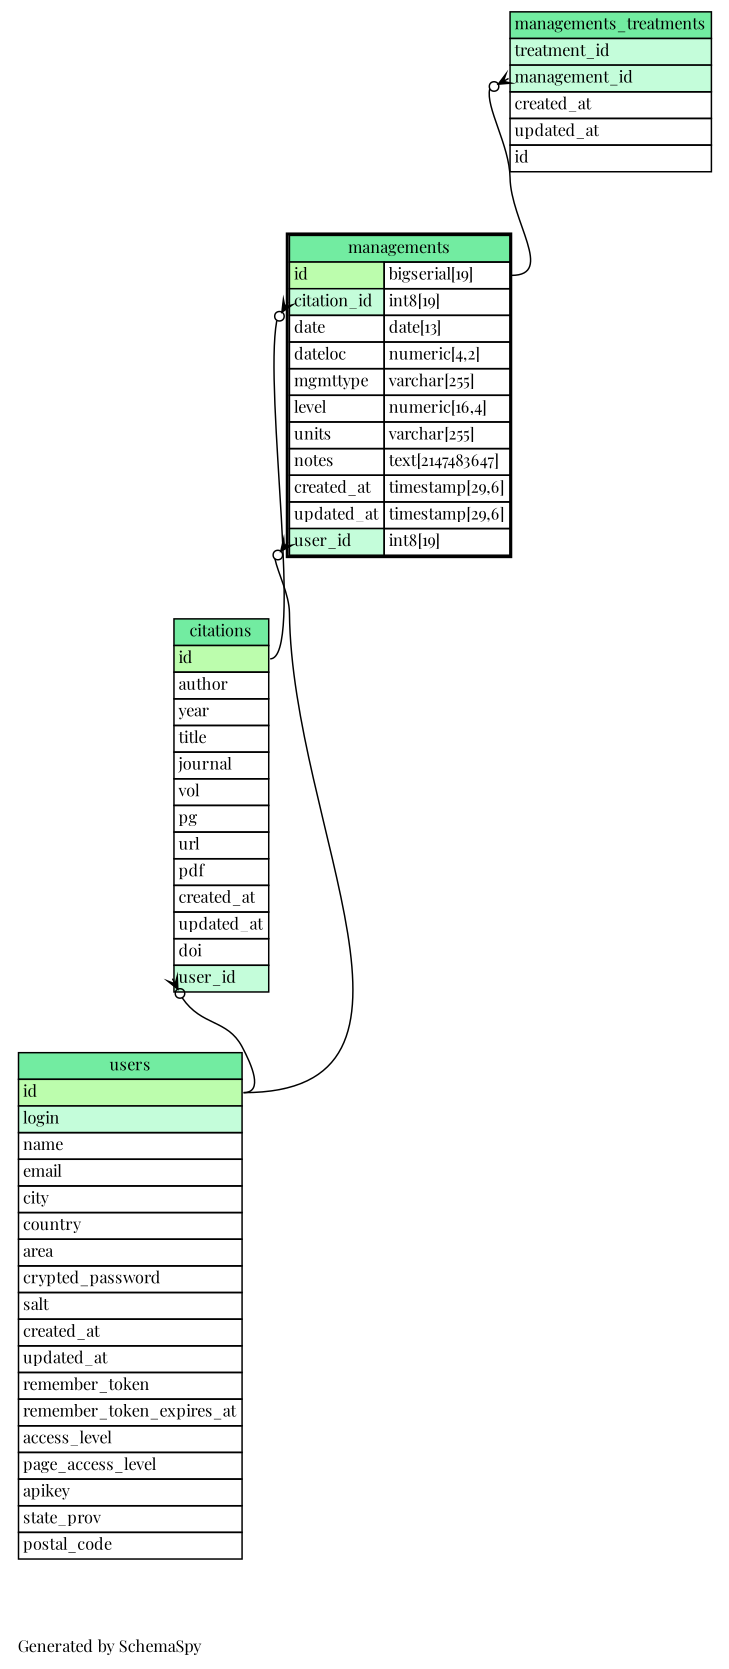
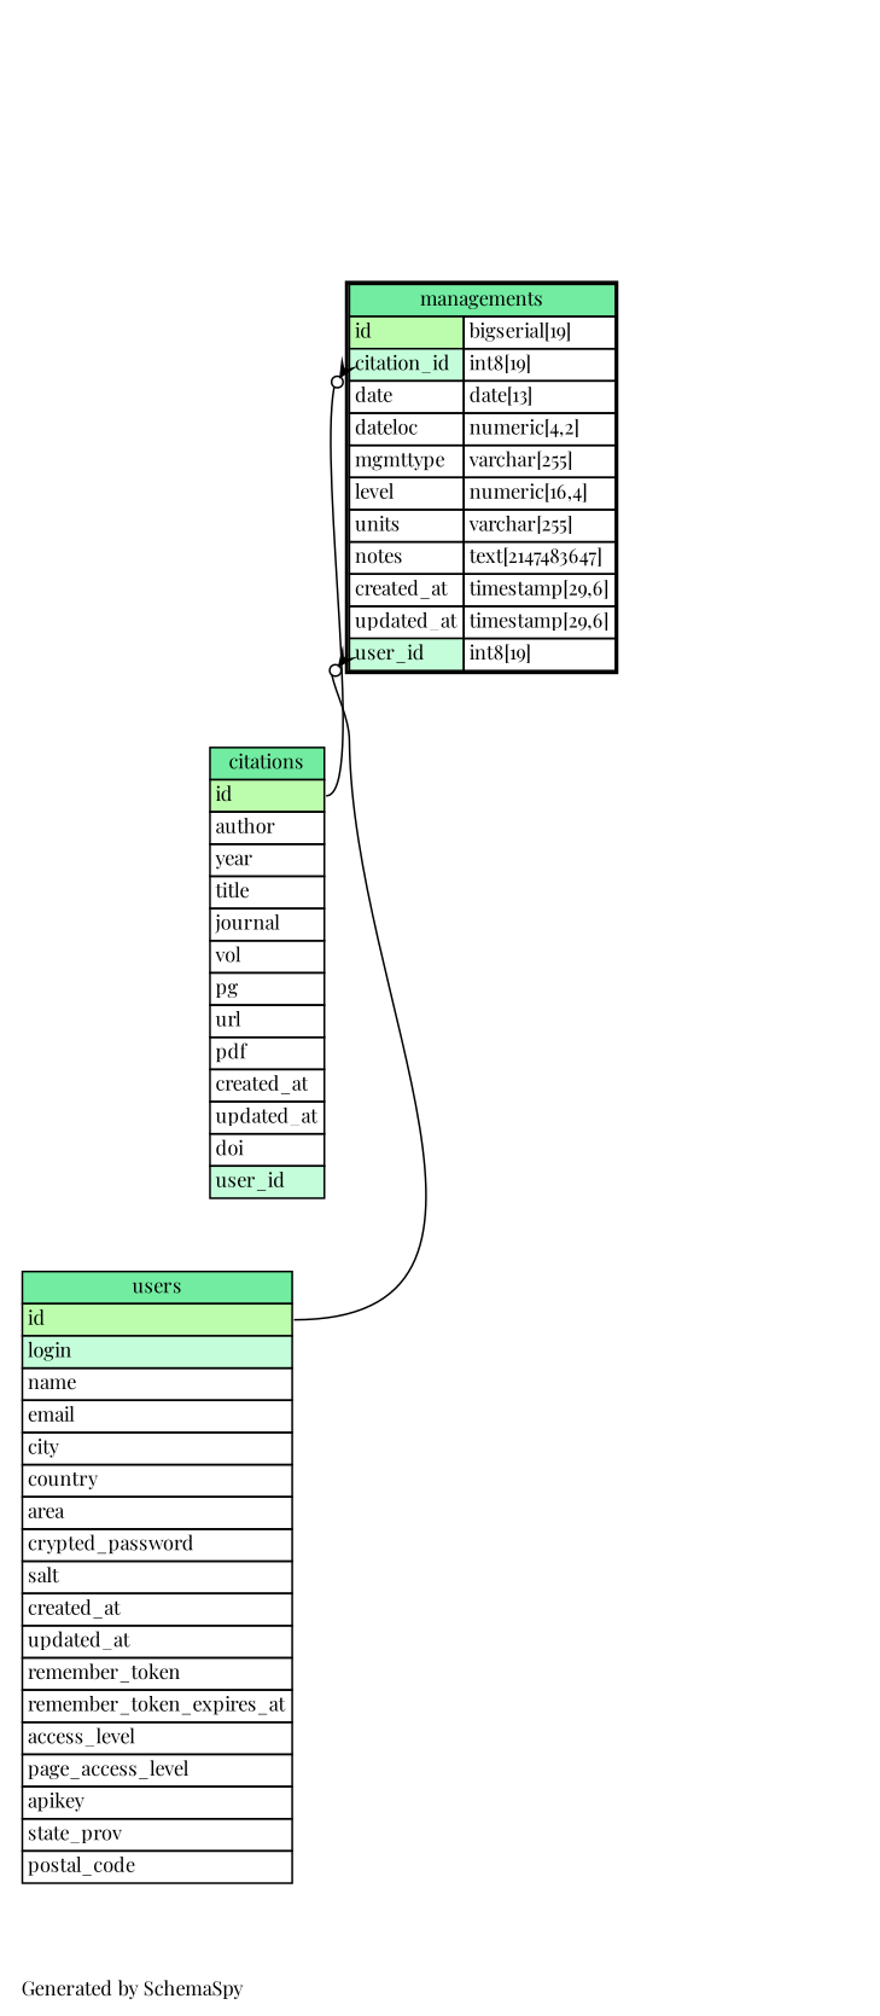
  digraph {
    bgcolor="#ffffff"
    fontname="Playfair Display"
    fontsize=11
    label="\nGenerated by SchemaSpy"
    labeljust=l
    nodesep=0.18
    rankdir=TB
    ranksep=0.46
    node [fontname="Playfair Display" fontsize=11 shape=plaintext]
    edge [arrowhead=none arrowsize=0.8 arrowtail=crowodot dir=back headport="id:e" tailport="user_id:w" fontname="Playfair Display"]
    n1 [label=<     <TABLE BORDER="0" CELLBORDER="1" CELLSPACING="0" BGCOLOR="#FFFFFF">       <TR><TD COLSPAN="4" BGCOLOR="#72ECA1" ALIGN="CENTER">citations</TD></TR>       <TR><TD PORT="id" COLSPAN="4" BGCOLOR="#bcfdad !important" ALIGN="LEFT">id</TD></TR>       <TR><TD PORT="author" COLSPAN="4" ALIGN="LEFT">author</TD></TR>       <TR><TD PORT="year" COLSPAN="4" ALIGN="LEFT">year</TD></TR>       <TR><TD PORT="title" COLSPAN="4" ALIGN="LEFT">title</TD></TR>       <TR><TD PORT="journal" COLSPAN="4" ALIGN="LEFT">journal</TD></TR>       <TR><TD PORT="vol" COLSPAN="4" ALIGN="LEFT">vol</TD></TR>       <TR><TD PORT="pg" COLSPAN="4" ALIGN="LEFT">pg</TD></TR>       <TR><TD PORT="url" COLSPAN="4" ALIGN="LEFT">url</TD></TR>       <TR><TD PORT="pdf" COLSPAN="4" ALIGN="LEFT">pdf</TD></TR>       <TR><TD PORT="created_at" COLSPAN="4" ALIGN="LEFT">created_at</TD></TR>       <TR><TD PORT="updated_at" COLSPAN="4" ALIGN="LEFT">updated_at</TD></TR>       <TR><TD PORT="doi" COLSPAN="4" ALIGN="LEFT">doi</TD></TR>       <TR><TD PORT="user_id" COLSPAN="4" BGCOLOR="#c4fdda !important" ALIGN="LEFT">user_id</TD></TR>     </TABLE>>]
    n2 [label=<     <TABLE BORDER="0" CELLBORDER="1" CELLSPACING="0" BGCOLOR="#FFFFFF">       <TR><TD COLSPAN="4" BGCOLOR="#72ECA1" ALIGN="CENTER">users</TD></TR>       <TR><TD PORT="id" COLSPAN="4" BGCOLOR="#bcfdad !important" ALIGN="LEFT">id</TD></TR>       <TR><TD PORT="login" COLSPAN="4" BGCOLOR="#c4fdda !important" ALIGN="LEFT">login</TD></TR>       <TR><TD PORT="name" COLSPAN="4" ALIGN="LEFT">name</TD></TR>       <TR><TD PORT="email" COLSPAN="4" ALIGN="LEFT">email</TD></TR>       <TR><TD PORT="city" COLSPAN="4" ALIGN="LEFT">city</TD></TR>       <TR><TD PORT="country" COLSPAN="4" ALIGN="LEFT">country</TD></TR>       <TR><TD PORT="area" COLSPAN="4" ALIGN="LEFT">area</TD></TR>       <TR><TD PORT="crypted_password" COLSPAN="4" ALIGN="LEFT">crypted_password</TD></TR>       <TR><TD PORT="salt" COLSPAN="4" ALIGN="LEFT">salt</TD></TR>       <TR><TD PORT="created_at" COLSPAN="4" ALIGN="LEFT">created_at</TD></TR>       <TR><TD PORT="updated_at" COLSPAN="4" ALIGN="LEFT">updated_at</TD></TR>       <TR><TD PORT="remember_token" COLSPAN="4" ALIGN="LEFT">remember_token</TD></TR>       <TR><TD PORT="remember_token_expires_at" COLSPAN="4" ALIGN="LEFT">remember_token_expires_at</TD></TR>       <TR><TD PORT="access_level" COLSPAN="4" ALIGN="LEFT">access_level</TD></TR>       <TR><TD PORT="page_access_level" COLSPAN="4" ALIGN="LEFT">page_access_level</TD></TR>       <TR><TD PORT="apikey" COLSPAN="4" ALIGN="LEFT">apikey</TD></TR>       <TR><TD PORT="state_prov" COLSPAN="4" ALIGN="LEFT">state_prov</TD></TR>       <TR><TD PORT="postal_code" COLSPAN="4" ALIGN="LEFT">postal_code</TD></TR>     </TABLE>>]
    n3 [label=<     <TABLE BORDER="2" CELLBORDER="1" CELLSPACING="0" BGCOLOR="#FFFFFF">       <TR><TD COLSPAN="4" BGCOLOR="#72ECA1" ALIGN="CENTER">managements</TD></TR>       <TR><TD PORT="id" COLSPAN="3" BGCOLOR="#bcfdad !important" ALIGN="LEFT">id</TD><TD PORT="id.type" ALIGN="LEFT">bigserial[19]</TD></TR>       <TR><TD PORT="citation_id" COLSPAN="3" BGCOLOR="#c4fdda !important" ALIGN="LEFT">citation_id</TD><TD PORT="citation_id.type" ALIGN="LEFT">int8[19]</TD></TR>       <TR><TD PORT="date" COLSPAN="3" ALIGN="LEFT">date</TD><TD PORT="date.type" ALIGN="LEFT">date[13]</TD></TR>       <TR><TD PORT="dateloc" COLSPAN="3" ALIGN="LEFT">dateloc</TD><TD PORT="dateloc.type" ALIGN="LEFT">numeric[4,2]</TD></TR>       <TR><TD PORT="mgmttype" COLSPAN="3" ALIGN="LEFT">mgmttype</TD><TD PORT="mgmttype.type" ALIGN="LEFT">varchar[255]</TD></TR>       <TR><TD PORT="level" COLSPAN="3" ALIGN="LEFT">level</TD><TD PORT="level.type" ALIGN="LEFT">numeric[16,4]</TD></TR>       <TR><TD PORT="units" COLSPAN="3" ALIGN="LEFT">units</TD><TD PORT="units.type" ALIGN="LEFT">varchar[255]</TD></TR>       <TR><TD PORT="notes" COLSPAN="3" ALIGN="LEFT">notes</TD><TD PORT="notes.type" ALIGN="LEFT">text[2147483647]</TD></TR>       <TR><TD PORT="created_at" COLSPAN="3" ALIGN="LEFT">created_at</TD><TD PORT="created_at.type" ALIGN="LEFT">timestamp[29,6]</TD></TR>       <TR><TD PORT="updated_at" COLSPAN="3" ALIGN="LEFT">updated_at</TD><TD PORT="updated_at.type" ALIGN="LEFT">timestamp[29,6]</TD></TR>       <TR><TD PORT="user_id" COLSPAN="3" BGCOLOR="#c4fdda !important" ALIGN="LEFT">user_id</TD><TD PORT="user_id.type" ALIGN="LEFT">int8[19]</TD></TR>     </TABLE>>]
-   n4 [label=<     <TABLE BORDER="0" CELLBORDER="1" CELLSPACING="0" BGCOLOR="#FFFFFF">       <TR><TD COLSPAN="4" BGCOLOR="#72ECA1" ALIGN="CENTER">managements_treatments</TD></TR>       <TR><TD PORT="treatment_id" COLSPAN="4" BGCOLOR="#c4fdda !important" ALIGN="LEFT">treatment_id</TD></TR>       <TR><TD PORT="management_id" COLSPAN="4" BGCOLOR="#c4fdda !important" ALIGN="LEFT">management_id</TD></TR>       <TR><TD PORT="created_at" COLSPAN="4" ALIGN="LEFT">created_at</TD></TR>       <TR><TD PORT="updated_at" COLSPAN="4" ALIGN="LEFT">updated_at</TD></TR>       <TR><TD PORT="id" COLSPAN="4" ALIGN="LEFT">id</TD></TR>     </TABLE>>]
-   n1 -> n2
    n3 -> n1 [tailport="citation_id:w"]
    n3 -> n2
-   n4 -> n3 [headport="id.type:e" tailport="management_id:w"]
  }
